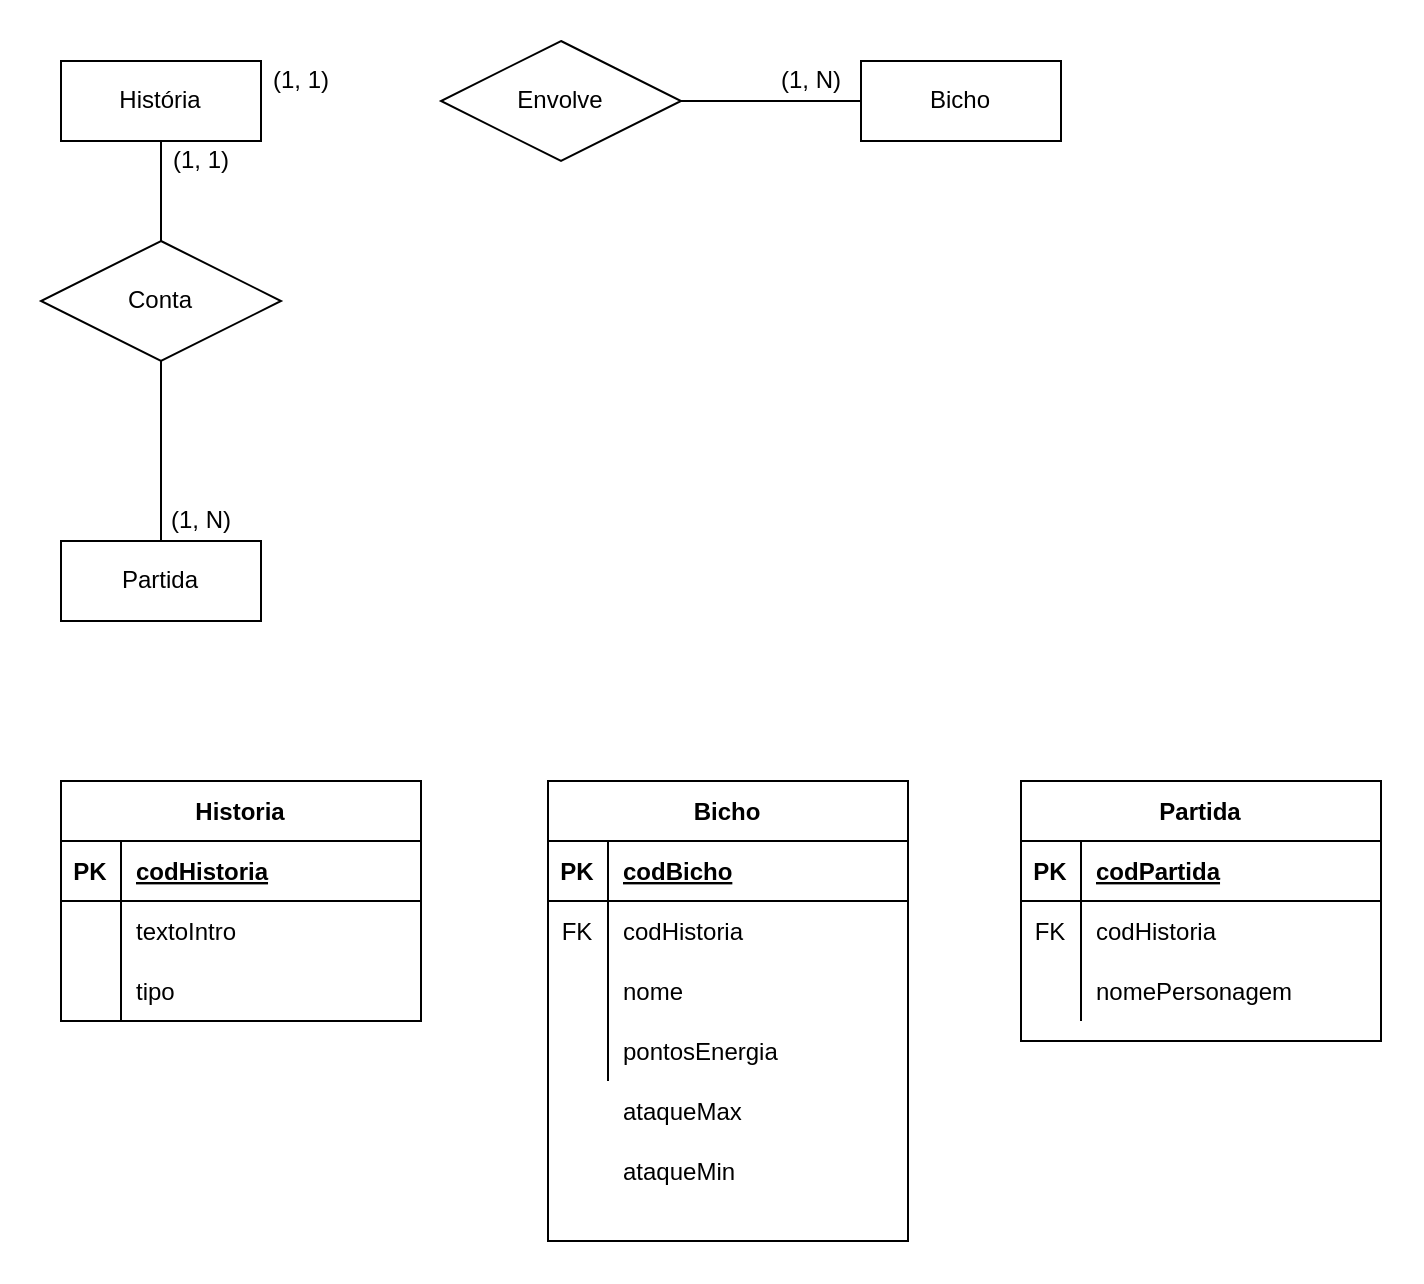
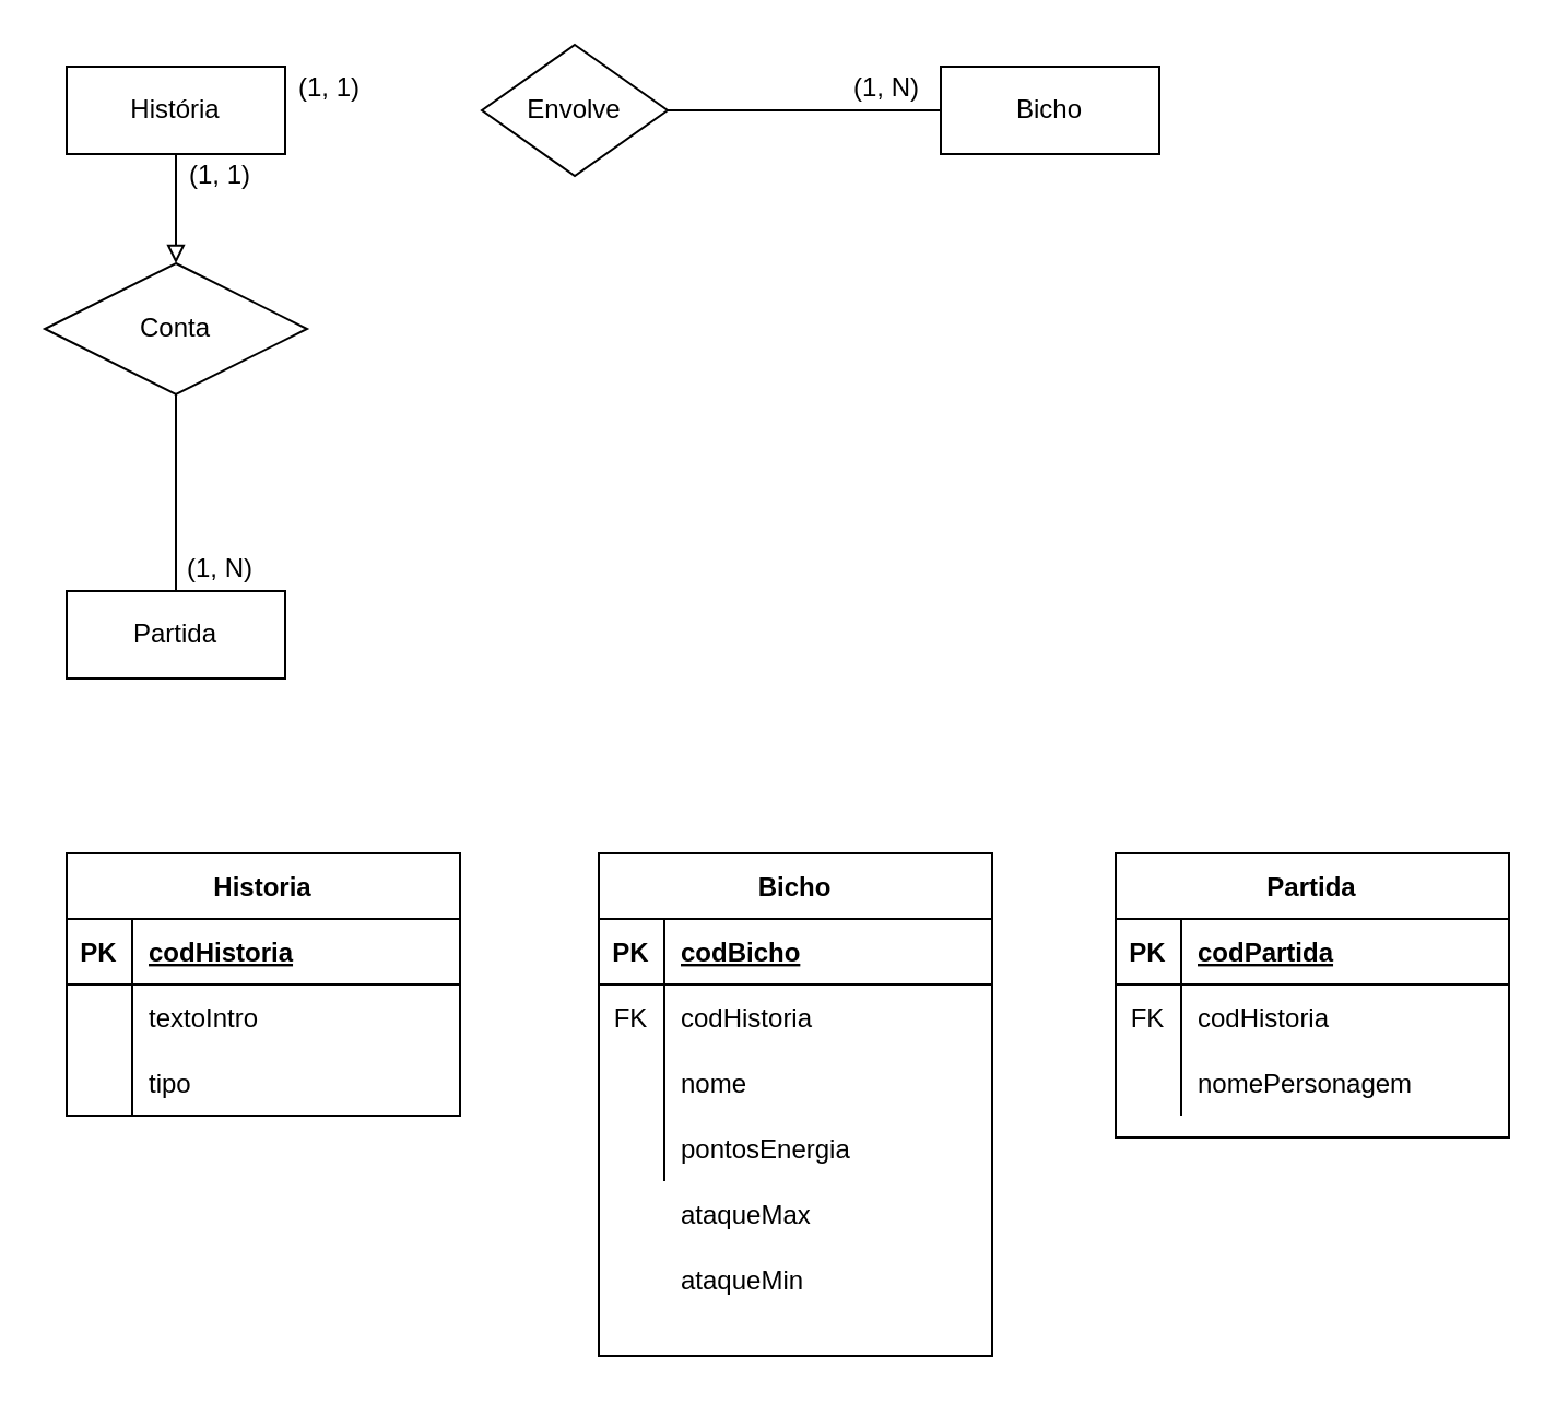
  <mxCell id="0" />
  <mxCell id="1" parent="0" />
- <mxCell id="2" style="edgeStyle=orthogonalEdgeStyle;rounded=0;orthogonalLoop=1;jettySize=auto;html=1;exitX=0.5;exitY=1;exitDx=0;exitDy=0;entryX=0.5;entryY=0;entryDx=0;entryDy=0;endArrow=none;endFill=0;" edge="1" parent="1" source="3" target="11"><mxGeometry relative="1" as="geometry" /></mxCell>
+ <mxCell id="2" style="edgeStyle=orthogonalEdgeStyle;rounded=0;orthogonalLoop=1;jettySize=auto;html=1;exitX=0.5;exitY=1;exitDx=0;exitDy=0;entryX=0.5;entryY=0;entryDx=0;entryDy=0;endArrow=block;endFill=0;" edge="1" parent="1" source="3" target="11"><mxGeometry relative="1" as="geometry" /></mxCell>
  <mxCell id="3" value="História" style="whiteSpace=wrap;html=1;align=center;" vertex="1" parent="1"><mxGeometry x="30" y="30" width="100" height="40" as="geometry" /></mxCell>
  <mxCell id="4" value="Bicho" style="whiteSpace=wrap;html=1;align=center;" vertex="1" parent="1"><mxGeometry x="430" y="30" width="100" height="40" as="geometry" /></mxCell>
  <mxCell id="5" value="Partida" style="whiteSpace=wrap;html=1;align=center;" vertex="1" parent="1"><mxGeometry x="30" y="270" width="100" height="40" as="geometry" /></mxCell>
  <mxCell id="6" style="edgeStyle=orthogonalEdgeStyle;rounded=0;orthogonalLoop=1;jettySize=auto;html=1;exitX=1;exitY=0.5;exitDx=0;exitDy=0;entryX=0;entryY=0.5;entryDx=0;entryDy=0;endArrow=none;endFill=0;" edge="1" parent="1" source="7" target="4"><mxGeometry relative="1" as="geometry" /></mxCell>
- <mxCell id="7" value="Envolve" style="shape=rhombus;perimeter=rhombusPerimeter;whiteSpace=wrap;html=1;align=center;" vertex="1" parent="1"><mxGeometry x="220" y="20" width="120" height="60" as="geometry" /></mxCell>
+ <mxCell id="7" value="Envolve" style="shape=rhombus;perimeter=rhombusPerimeter;whiteSpace=wrap;html=1;align=center;" vertex="1" parent="1"><mxGeometry x="220" y="20" width="85" height="60" as="geometry" /></mxCell>
  <mxCell id="8" value="(1, 1)" style="text;html=1;align=center;verticalAlign=middle;resizable=0;points=[];autosize=1;strokeColor=none;" vertex="1" parent="1"><mxGeometry x="130" y="30" width="40" height="20" as="geometry" /></mxCell>
  <mxCell id="9" value="(1, N)" style="text;html=1;align=center;verticalAlign=middle;resizable=0;points=[];autosize=1;strokeColor=none;" vertex="1" parent="1"><mxGeometry x="380" y="30" width="50" height="20" as="geometry" /></mxCell>
  <mxCell id="10" style="edgeStyle=orthogonalEdgeStyle;rounded=0;orthogonalLoop=1;jettySize=auto;html=1;exitX=0.5;exitY=1;exitDx=0;exitDy=0;entryX=0.5;entryY=0;entryDx=0;entryDy=0;endArrow=none;endFill=0;" edge="1" parent="1" source="11" target="5"><mxGeometry relative="1" as="geometry" /></mxCell>
  <mxCell id="11" value="Conta" style="shape=rhombus;perimeter=rhombusPerimeter;whiteSpace=wrap;html=1;align=center;" vertex="1" parent="1"><mxGeometry x="20" y="120" width="120" height="60" as="geometry" /></mxCell>
  <mxCell id="12" value="(1, N)" style="text;html=1;align=center;verticalAlign=middle;resizable=0;points=[];autosize=1;strokeColor=none;" vertex="1" parent="1"><mxGeometry x="75" y="250" width="50" height="20" as="geometry" /></mxCell>
  <mxCell id="13" value="(1, 1)" style="text;html=1;align=center;verticalAlign=middle;resizable=0;points=[];autosize=1;strokeColor=none;" vertex="1" parent="1"><mxGeometry x="80" y="70" width="40" height="20" as="geometry" /></mxCell>
  <mxCell id="14" value="Historia" style="shape=table;startSize=30;container=1;collapsible=1;childLayout=tableLayout;fixedRows=1;rowLines=0;fontStyle=1;align=center;resizeLast=1;" vertex="1" parent="1"><mxGeometry x="30" y="390" width="180" height="120" as="geometry" /></mxCell>
  <mxCell id="15" value="" style="shape=partialRectangle;collapsible=0;dropTarget=0;pointerEvents=0;fillColor=none;top=0;left=0;bottom=1;right=0;points=[[0,0.5],[1,0.5]];portConstraint=eastwest;" vertex="1" parent="14"><mxGeometry y="30" width="180" height="30" as="geometry" /></mxCell>
  <mxCell id="16" value="PK" style="shape=partialRectangle;connectable=0;fillColor=none;top=0;left=0;bottom=0;right=0;fontStyle=1;overflow=hidden;" vertex="1" parent="15"><mxGeometry width="30" height="30" as="geometry" /></mxCell>
  <mxCell id="17" value="codHistoria" style="shape=partialRectangle;connectable=0;fillColor=none;top=0;left=0;bottom=0;right=0;align=left;spacingLeft=6;fontStyle=5;overflow=hidden;" vertex="1" parent="15"><mxGeometry x="30" width="150" height="30" as="geometry" /></mxCell>
  <mxCell id="18" value="" style="shape=partialRectangle;collapsible=0;dropTarget=0;pointerEvents=0;fillColor=none;top=0;left=0;bottom=0;right=0;points=[[0,0.5],[1,0.5]];portConstraint=eastwest;" vertex="1" parent="14"><mxGeometry y="60" width="180" height="30" as="geometry" /></mxCell>
  <mxCell id="19" value="" style="shape=partialRectangle;connectable=0;fillColor=none;top=0;left=0;bottom=0;right=0;editable=1;overflow=hidden;" vertex="1" parent="18"><mxGeometry width="30" height="30" as="geometry" /></mxCell>
  <mxCell id="20" value="textoIntro" style="shape=partialRectangle;connectable=0;fillColor=none;top=0;left=0;bottom=0;right=0;align=left;spacingLeft=6;overflow=hidden;" vertex="1" parent="18"><mxGeometry x="30" width="150" height="30" as="geometry" /></mxCell>
  <mxCell id="21" value="" style="shape=partialRectangle;collapsible=0;dropTarget=0;pointerEvents=0;fillColor=none;top=0;left=0;bottom=0;right=0;points=[[0,0.5],[1,0.5]];portConstraint=eastwest;" vertex="1" parent="14"><mxGeometry y="90" width="180" height="30" as="geometry" /></mxCell>
  <mxCell id="22" value="" style="shape=partialRectangle;connectable=0;fillColor=none;top=0;left=0;bottom=0;right=0;editable=1;overflow=hidden;" vertex="1" parent="21"><mxGeometry width="30" height="30" as="geometry" /></mxCell>
  <mxCell id="23" value="tipo" style="shape=partialRectangle;connectable=0;fillColor=none;top=0;left=0;bottom=0;right=0;align=left;spacingLeft=6;overflow=hidden;" vertex="1" parent="21"><mxGeometry x="30" width="150" height="30" as="geometry" /></mxCell>
  <mxCell id="24" value="" style="group" vertex="1" connectable="0" parent="1"><mxGeometry x="273.5" y="390" width="180" height="230" as="geometry" /></mxCell>
  <mxCell id="25" value="Bicho" style="shape=table;startSize=30;container=1;collapsible=1;childLayout=tableLayout;fixedRows=1;rowLines=0;fontStyle=1;align=center;resizeLast=1;" vertex="1" parent="24"><mxGeometry width="180" height="230" as="geometry" /></mxCell>
  <mxCell id="26" value="" style="shape=partialRectangle;collapsible=0;dropTarget=0;pointerEvents=0;fillColor=none;top=0;left=0;bottom=1;right=0;points=[[0,0.5],[1,0.5]];portConstraint=eastwest;" vertex="1" parent="25"><mxGeometry y="30" width="180" height="30" as="geometry" /></mxCell>
  <mxCell id="27" value="PK" style="shape=partialRectangle;connectable=0;fillColor=none;top=0;left=0;bottom=0;right=0;fontStyle=1;overflow=hidden;" vertex="1" parent="26"><mxGeometry width="30" height="30" as="geometry" /></mxCell>
  <mxCell id="28" value="codBicho" style="shape=partialRectangle;connectable=0;fillColor=none;top=0;left=0;bottom=0;right=0;align=left;spacingLeft=6;fontStyle=5;overflow=hidden;" vertex="1" parent="26"><mxGeometry x="30" width="150" height="30" as="geometry" /></mxCell>
  <mxCell id="29" value="" style="shape=partialRectangle;collapsible=0;dropTarget=0;pointerEvents=0;fillColor=none;top=0;left=0;bottom=0;right=0;points=[[0,0.5],[1,0.5]];portConstraint=eastwest;" vertex="1" parent="25"><mxGeometry y="60" width="180" height="30" as="geometry" /></mxCell>
  <mxCell id="30" value="FK" style="shape=partialRectangle;connectable=0;fillColor=none;top=0;left=0;bottom=0;right=0;editable=1;overflow=hidden;" vertex="1" parent="29"><mxGeometry width="30" height="30" as="geometry" /></mxCell>
  <mxCell id="31" value="codHistoria" style="shape=partialRectangle;connectable=0;fillColor=none;top=0;left=0;bottom=0;right=0;align=left;spacingLeft=6;overflow=hidden;" vertex="1" parent="29"><mxGeometry x="30" width="150" height="30" as="geometry" /></mxCell>
  <mxCell id="32" value="" style="shape=partialRectangle;collapsible=0;dropTarget=0;pointerEvents=0;fillColor=none;top=0;left=0;bottom=0;right=0;points=[[0,0.5],[1,0.5]];portConstraint=eastwest;" vertex="1" parent="25"><mxGeometry y="90" width="180" height="30" as="geometry" /></mxCell>
  <mxCell id="33" value="" style="shape=partialRectangle;connectable=0;fillColor=none;top=0;left=0;bottom=0;right=0;editable=1;overflow=hidden;" vertex="1" parent="32"><mxGeometry width="30" height="30" as="geometry" /></mxCell>
  <mxCell id="34" value="nome" style="shape=partialRectangle;connectable=0;fillColor=none;top=0;left=0;bottom=0;right=0;align=left;spacingLeft=6;overflow=hidden;" vertex="1" parent="32"><mxGeometry x="30" width="150" height="30" as="geometry" /></mxCell>
  <mxCell id="35" value="" style="shape=partialRectangle;collapsible=0;dropTarget=0;pointerEvents=0;fillColor=none;top=0;left=0;bottom=0;right=0;points=[[0,0.5],[1,0.5]];portConstraint=eastwest;" vertex="1" parent="25"><mxGeometry y="120" width="180" height="30" as="geometry" /></mxCell>
  <mxCell id="36" value="" style="shape=partialRectangle;connectable=0;fillColor=none;top=0;left=0;bottom=0;right=0;editable=1;overflow=hidden;" vertex="1" parent="35"><mxGeometry width="30" height="30" as="geometry" /></mxCell>
  <mxCell id="37" value="pontosEnergia" style="shape=partialRectangle;connectable=0;fillColor=none;top=0;left=0;bottom=0;right=0;align=left;spacingLeft=6;overflow=hidden;" vertex="1" parent="35"><mxGeometry x="30" width="150" height="30" as="geometry" /></mxCell>
  <mxCell id="38" value="" style="shape=partialRectangle;collapsible=0;dropTarget=0;pointerEvents=0;fillColor=none;top=0;left=0;bottom=0;right=0;points=[[0,0.5],[1,0.5]];portConstraint=eastwest;" vertex="1" parent="24"><mxGeometry y="150" width="180" height="30" as="geometry" /></mxCell>
  <mxCell id="39" value="" style="shape=partialRectangle;connectable=0;fillColor=none;top=0;left=0;bottom=0;right=0;editable=1;overflow=hidden;" vertex="1" parent="38"><mxGeometry width="30" height="30" as="geometry" /></mxCell>
  <mxCell id="40" value="ataqueMax" style="shape=partialRectangle;connectable=0;fillColor=none;top=0;left=0;bottom=0;right=0;align=left;spacingLeft=6;overflow=hidden;" vertex="1" parent="38"><mxGeometry x="30" width="150" height="30" as="geometry" /></mxCell>
  <mxCell id="41" value="" style="shape=partialRectangle;collapsible=0;dropTarget=0;pointerEvents=0;fillColor=none;top=0;left=0;bottom=0;right=0;points=[[0,0.5],[1,0.5]];portConstraint=eastwest;" vertex="1" parent="24"><mxGeometry y="180" width="180" height="30" as="geometry" /></mxCell>
  <mxCell id="42" value="" style="shape=partialRectangle;connectable=0;fillColor=none;top=0;left=0;bottom=0;right=0;editable=1;overflow=hidden;" vertex="1" parent="41"><mxGeometry width="30" height="30" as="geometry" /></mxCell>
  <mxCell id="43" value="ataqueMin" style="shape=partialRectangle;connectable=0;fillColor=none;top=0;left=0;bottom=0;right=0;align=left;spacingLeft=6;overflow=hidden;" vertex="1" parent="41"><mxGeometry x="30" width="150" height="30" as="geometry" /></mxCell>
  <mxCell id="44" value="Partida" style="shape=table;startSize=30;container=1;collapsible=1;childLayout=tableLayout;fixedRows=1;rowLines=0;fontStyle=1;align=center;resizeLast=1;" vertex="1" parent="1"><mxGeometry x="510" y="390" width="180" height="130" as="geometry" /></mxCell>
  <mxCell id="45" value="" style="shape=partialRectangle;collapsible=0;dropTarget=0;pointerEvents=0;fillColor=none;top=0;left=0;bottom=1;right=0;points=[[0,0.5],[1,0.5]];portConstraint=eastwest;" vertex="1" parent="44"><mxGeometry y="30" width="180" height="30" as="geometry" /></mxCell>
  <mxCell id="46" value="PK" style="shape=partialRectangle;connectable=0;fillColor=none;top=0;left=0;bottom=0;right=0;fontStyle=1;overflow=hidden;" vertex="1" parent="45"><mxGeometry width="30" height="30" as="geometry" /></mxCell>
  <mxCell id="47" value="codPartida" style="shape=partialRectangle;connectable=0;fillColor=none;top=0;left=0;bottom=0;right=0;align=left;spacingLeft=6;fontStyle=5;overflow=hidden;" vertex="1" parent="45"><mxGeometry x="30" width="150" height="30" as="geometry" /></mxCell>
  <mxCell id="48" value="" style="shape=partialRectangle;collapsible=0;dropTarget=0;pointerEvents=0;fillColor=none;top=0;left=0;bottom=0;right=0;points=[[0,0.5],[1,0.5]];portConstraint=eastwest;" vertex="1" parent="44"><mxGeometry y="60" width="180" height="30" as="geometry" /></mxCell>
  <mxCell id="49" value="FK" style="shape=partialRectangle;connectable=0;fillColor=none;top=0;left=0;bottom=0;right=0;editable=1;overflow=hidden;" vertex="1" parent="48"><mxGeometry width="30" height="30" as="geometry" /></mxCell>
  <mxCell id="50" value="codHistoria" style="shape=partialRectangle;connectable=0;fillColor=none;top=0;left=0;bottom=0;right=0;align=left;spacingLeft=6;overflow=hidden;" vertex="1" parent="48"><mxGeometry x="30" width="150" height="30" as="geometry" /></mxCell>
  <mxCell id="51" value="" style="shape=partialRectangle;collapsible=0;dropTarget=0;pointerEvents=0;fillColor=none;top=0;left=0;bottom=0;right=0;points=[[0,0.5],[1,0.5]];portConstraint=eastwest;" vertex="1" parent="44"><mxGeometry y="90" width="180" height="30" as="geometry" /></mxCell>
  <mxCell id="52" value="" style="shape=partialRectangle;connectable=0;fillColor=none;top=0;left=0;bottom=0;right=0;editable=1;overflow=hidden;" vertex="1" parent="51"><mxGeometry width="30" height="30" as="geometry" /></mxCell>
  <mxCell id="53" value="nomePersonagem" style="shape=partialRectangle;connectable=0;fillColor=none;top=0;left=0;bottom=0;right=0;align=left;spacingLeft=6;overflow=hidden;" vertex="1" parent="51"><mxGeometry x="30" width="150" height="30" as="geometry" /></mxCell>
